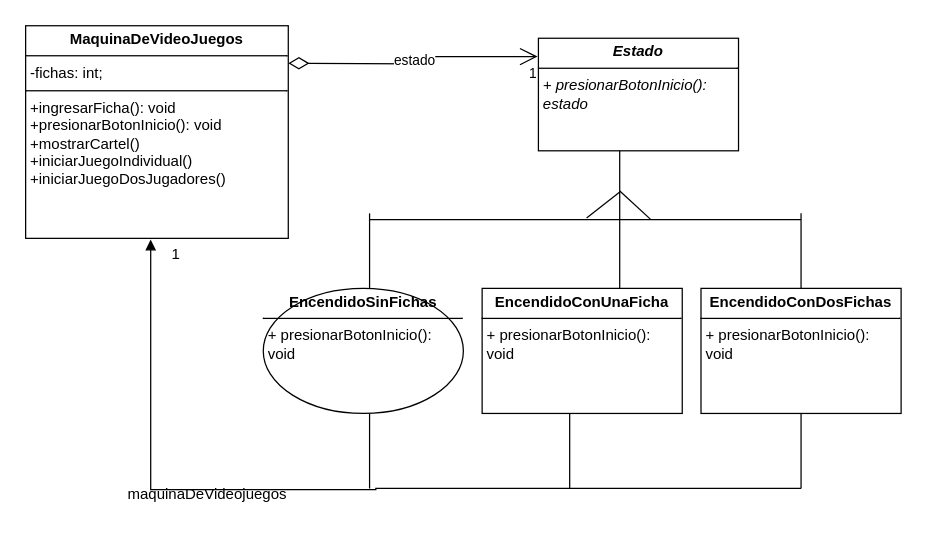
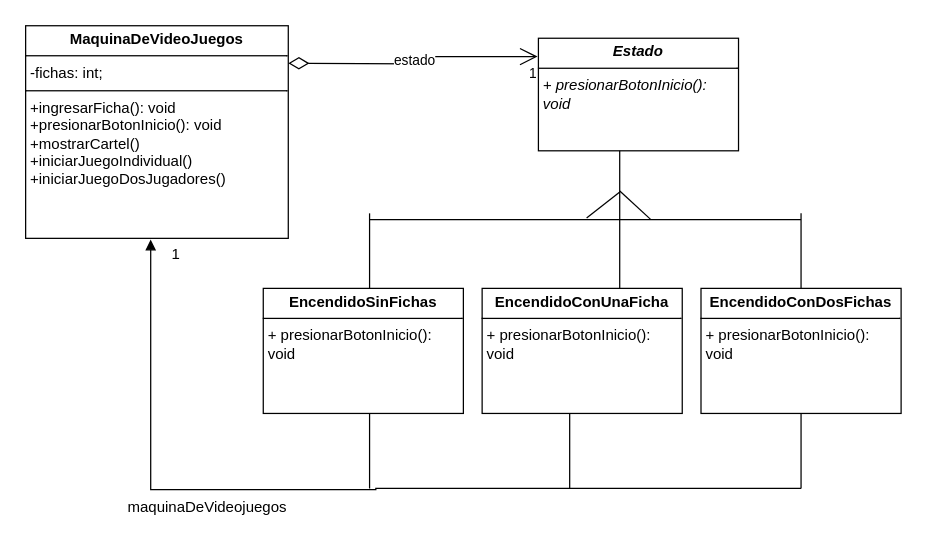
  <mxCell id="0" />
  <mxCell id="1" parent="0" />
- <mxCell id="2" value="&lt;p style=&quot;margin:0px;margin-top:4px;text-align:center;&quot;&gt;&lt;b&gt;&lt;i&gt;Estado&lt;/i&gt;&lt;/b&gt;&lt;/p&gt;&lt;hr size=&quot;1&quot; style=&quot;border-style:solid;&quot;&gt;&lt;p style=&quot;margin:0px;margin-left:4px;&quot;&gt;&lt;i&gt;+ presionarBotonInicio(): estado&lt;/i&gt;&lt;/p&gt;" style="verticalAlign=top;align=left;overflow=fill;html=1;whiteSpace=wrap;" vertex="1" parent="1"><mxGeometry x="430" y="30" width="160" height="90" as="geometry" /></mxCell>
- <mxCell id="3" value="&lt;p style=&quot;margin:0px;margin-top:4px;text-align:center;&quot;&gt;&lt;b&gt;EncendidoSinFichas&lt;/b&gt;&lt;/p&gt;&lt;hr size=&quot;1&quot; style=&quot;border-style:solid;&quot;&gt;&lt;p style=&quot;margin:0px;margin-left:4px;&quot;&gt;&lt;/p&gt;&lt;p style=&quot;margin:0px;margin-left:4px;&quot;&gt;+ presionarBotonInicio(): void&lt;/p&gt;" style="ellipse;verticalAlign=top;align=left;overflow=fill;html=1;whiteSpace=wrap;" vertex="1" parent="1"><mxGeometry x="210" y="230" width="160" height="100" as="geometry" /></mxCell>
+ <mxCell id="2" value="&lt;p style=&quot;margin:0px;margin-top:4px;text-align:center;&quot;&gt;&lt;b&gt;&lt;i&gt;Estado&lt;/i&gt;&lt;/b&gt;&lt;/p&gt;&lt;hr size=&quot;1&quot; style=&quot;border-style:solid;&quot;&gt;&lt;p style=&quot;margin:0px;margin-left:4px;&quot;&gt;&lt;i&gt;+ presionarBotonInicio(): void&lt;/i&gt;&lt;/p&gt;" style="verticalAlign=top;align=left;overflow=fill;html=1;whiteSpace=wrap;" vertex="1" parent="1"><mxGeometry x="430" y="30" width="160" height="90" as="geometry" /></mxCell>
+ <mxCell id="3" value="&lt;p style=&quot;margin:0px;margin-top:4px;text-align:center;&quot;&gt;&lt;b&gt;EncendidoSinFichas&lt;/b&gt;&lt;/p&gt;&lt;hr size=&quot;1&quot; style=&quot;border-style:solid;&quot;&gt;&lt;p style=&quot;margin:0px;margin-left:4px;&quot;&gt;&lt;/p&gt;&lt;p style=&quot;margin:0px;margin-left:4px;&quot;&gt;+ presionarBotonInicio(): void&lt;/p&gt;" style="verticalAlign=top;align=left;overflow=fill;html=1;whiteSpace=wrap;" vertex="1" parent="1"><mxGeometry x="210" y="230" width="160" height="100" as="geometry" /></mxCell>
  <mxCell id="4" value="&lt;p style=&quot;margin:0px;margin-top:4px;text-align:center;&quot;&gt;&lt;b&gt;MaquinaDeVideoJuegos&lt;/b&gt;&lt;/p&gt;&lt;hr size=&quot;1&quot; style=&quot;border-style:solid;&quot;&gt;&lt;p style=&quot;margin:0px;margin-left:4px;&quot;&gt;-fichas: int;&lt;/p&gt;&lt;hr size=&quot;1&quot; style=&quot;border-style:solid;&quot;&gt;&lt;p style=&quot;margin:0px;margin-left:4px;&quot;&gt;&lt;span style=&quot;background-color: transparent; color: light-dark(rgb(0, 0, 0), rgb(255, 255, 255));&quot;&gt;+ingresarFicha(): void&lt;/span&gt;&lt;/p&gt;&lt;p style=&quot;margin:0px;margin-left:4px;&quot;&gt;+presionarBotonInicio(): void&lt;/p&gt;&lt;p style=&quot;margin:0px;margin-left:4px;&quot;&gt;+mostrarCartel()&lt;/p&gt;&lt;p style=&quot;margin:0px;margin-left:4px;&quot;&gt;+iniciarJuegoIndividual(&lt;span style=&quot;background-color: transparent; color: light-dark(rgb(0, 0, 0), rgb(255, 255, 255));&quot;&gt;)&lt;/span&gt;&lt;/p&gt;&lt;p style=&quot;margin:0px;margin-left:4px;&quot;&gt;&lt;span style=&quot;background-color: transparent; color: light-dark(rgb(0, 0, 0), rgb(255, 255, 255));&quot;&gt;+&lt;/span&gt;&lt;span style=&quot;background-color: transparent; color: light-dark(rgb(0, 0, 0), rgb(255, 255, 255));&quot;&gt;iniciarJuegoDosJugadores()&lt;/span&gt;&lt;/p&gt;&lt;p style=&quot;margin:0px;margin-left:4px;&quot;&gt;&lt;br&gt;&lt;/p&gt;&lt;p style=&quot;margin:0px;margin-left:4px;&quot;&gt;&lt;span style=&quot;background-color: transparent; color: light-dark(rgb(0, 0, 0), rgb(255, 255, 255));&quot;&gt;&lt;br&gt;&lt;/span&gt;&lt;/p&gt;" style="verticalAlign=top;align=left;overflow=fill;html=1;whiteSpace=wrap;" vertex="1" parent="1"><mxGeometry x="20" y="20" width="210" height="170" as="geometry" /></mxCell>
  <mxCell id="5" value="estado" style="endArrow=open;html=1;endSize=12;startArrow=diamondThin;startSize=14;startFill=0;edgeStyle=orthogonalEdgeStyle;rounded=0;entryX=-0.004;entryY=0.163;entryDx=0;entryDy=0;entryPerimeter=0;" edge="1" parent="1" target="2"><mxGeometry x="0.004" relative="1" as="geometry"><mxPoint x="230" y="50" as="sourcePoint" /><mxPoint x="390" y="50" as="targetPoint" /><mxPoint as="offset" /></mxGeometry></mxCell>
  <mxCell id="6" value="1" style="edgeLabel;resizable=0;html=1;align=right;verticalAlign=top;" connectable="0" vertex="1" parent="5"><mxGeometry x="1" relative="1" as="geometry" /></mxCell>
  <mxCell id="7" value="&lt;p style=&quot;margin:0px;margin-top:4px;text-align:center;&quot;&gt;&lt;b&gt;EncendidoConUnaFicha&lt;/b&gt;&lt;/p&gt;&lt;hr size=&quot;1&quot; style=&quot;border-style:solid;&quot;&gt;&lt;p style=&quot;margin:0px;margin-left:4px;&quot;&gt;&lt;/p&gt;&lt;p style=&quot;margin:0px;margin-left:4px;&quot;&gt;+ presionarBotonInicio(): void&lt;/p&gt;&lt;p style=&quot;margin:0px;margin-left:4px;&quot;&gt;&lt;br&gt;&lt;/p&gt;" style="verticalAlign=top;align=left;overflow=fill;html=1;whiteSpace=wrap;" vertex="1" parent="1"><mxGeometry x="385" y="230" width="160" height="100" as="geometry" /></mxCell>
  <mxCell id="8" value="&lt;p style=&quot;margin:0px;margin-top:4px;text-align:center;&quot;&gt;&lt;b&gt;EncendidoConDosFichas&lt;/b&gt;&lt;/p&gt;&lt;hr size=&quot;1&quot; style=&quot;border-style:solid;&quot;&gt;&lt;p style=&quot;margin:0px;margin-left:4px;&quot;&gt;+ presionarBotonInicio(): void&lt;/p&gt;&lt;p style=&quot;margin:0px;margin-left:4px;&quot;&gt;&lt;br&gt;&lt;/p&gt;" style="verticalAlign=top;align=left;overflow=fill;html=1;whiteSpace=wrap;" vertex="1" parent="1"><mxGeometry x="560" y="230" width="160" height="100" as="geometry" /></mxCell>
  <mxCell id="9" value="" style="line;strokeWidth=1;fillColor=none;align=left;verticalAlign=middle;spacingTop=-1;spacingLeft=3;spacingRight=3;rotatable=0;labelPosition=right;points=[];portConstraint=eastwest;strokeColor=inherit;direction=south;" vertex="1" parent="1"><mxGeometry x="420" y="330" width="70" height="60" as="geometry" /></mxCell>
  <mxCell id="10" value="" style="line;strokeWidth=1;fillColor=none;align=left;verticalAlign=middle;spacingTop=-1;spacingLeft=3;spacingRight=3;rotatable=0;labelPosition=right;points=[];portConstraint=eastwest;strokeColor=inherit;direction=south;" vertex="1" parent="1"><mxGeometry x="460" y="120" width="70" height="110" as="geometry" /></mxCell>
  <mxCell id="11" value="" style="endArrow=block;endFill=1;html=1;edgeStyle=orthogonalEdgeStyle;align=left;verticalAlign=top;rounded=0;exitX=1;exitY=0.5;exitDx=0;exitDy=0;exitPerimeter=0;" edge="1" parent="1" source="14"><mxGeometry x="-1" relative="1" as="geometry"><mxPoint x="250" y="390" as="sourcePoint" /><mxPoint x="120" y="191" as="targetPoint" /><Array as="points"><mxPoint x="300" y="390" /><mxPoint x="300" y="391" /><mxPoint x="120" y="391" /></Array></mxGeometry></mxCell>
- <mxCell id="12" value="maquinaDeVideojuegos" style="text;html=1;align=center;verticalAlign=middle;resizable=0;points=[];autosize=1;strokeColor=none;fillColor=none;" vertex="1" parent="1"><mxGeometry x="90" y="380" width="150" height="30" as="geometry" /></mxCell>
+ <mxCell id="12" value="maquinaDeVideojuegos" style="text;html=1;align=center;verticalAlign=middle;resizable=0;points=[];autosize=1;strokeColor=none;fillColor=none;" vertex="1" parent="1"><mxGeometry x="90" y="390" width="150" height="30" as="geometry" /></mxCell>
  <mxCell id="13" value="1" style="text;html=1;align=center;verticalAlign=middle;resizable=0;points=[];autosize=1;strokeColor=none;fillColor=none;" vertex="1" parent="1"><mxGeometry x="125" y="188" width="30" height="30" as="geometry" /></mxCell>
  <mxCell id="14" value="" style="line;strokeWidth=1;fillColor=none;align=left;verticalAlign=middle;spacingTop=-1;spacingLeft=3;spacingRight=3;rotatable=0;labelPosition=right;points=[];portConstraint=eastwest;strokeColor=inherit;direction=south;" vertex="1" parent="1"><mxGeometry x="605" y="330" width="70" height="60" as="geometry" /></mxCell>
  <mxCell id="15" value="" style="line;strokeWidth=1;fillColor=none;align=left;verticalAlign=middle;spacingTop=-1;spacingLeft=3;spacingRight=3;rotatable=0;labelPosition=right;points=[];portConstraint=eastwest;strokeColor=inherit;direction=south;" vertex="1" parent="1"><mxGeometry x="260" y="330" width="70" height="60" as="geometry" /></mxCell>
  <mxCell id="16" value="" style="line;strokeWidth=1;fillColor=none;align=left;verticalAlign=middle;spacingTop=-1;spacingLeft=3;spacingRight=3;rotatable=0;labelPosition=right;points=[];portConstraint=eastwest;strokeColor=inherit;direction=south;" vertex="1" parent="1"><mxGeometry x="605" y="170" width="70" height="60" as="geometry" /></mxCell>
  <mxCell id="17" value="" style="line;strokeWidth=1;fillColor=none;align=left;verticalAlign=middle;spacingTop=-1;spacingLeft=3;spacingRight=3;rotatable=0;labelPosition=right;points=[];portConstraint=eastwest;strokeColor=inherit;direction=south;" vertex="1" parent="1"><mxGeometry x="260" y="170" width="70" height="60" as="geometry" /></mxCell>
  <mxCell id="18" value="" style="line;strokeWidth=1;fillColor=none;align=left;verticalAlign=middle;spacingTop=-1;spacingLeft=3;spacingRight=3;rotatable=0;labelPosition=right;points=[];portConstraint=eastwest;strokeColor=inherit;direction=west;" vertex="1" parent="1"><mxGeometry x="295" y="140" width="345" height="70" as="geometry" /></mxCell>
  <mxCell id="19" value="" style="endArrow=none;html=1;rounded=0;entryX=0.3;entryY=0.499;entryDx=0;entryDy=0;entryPerimeter=0;exitX=0.497;exitY=0.519;exitDx=0;exitDy=0;exitPerimeter=0;" edge="1" parent="1" source="18" target="10"><mxGeometry width="50" height="50" relative="1" as="geometry"><mxPoint x="467.5" y="180" as="sourcePoint" /><mxPoint x="490" y="160" as="targetPoint" /></mxGeometry></mxCell>
  <mxCell id="20" value="" style="endArrow=none;html=1;rounded=0;entryX=0.292;entryY=0.499;entryDx=0;entryDy=0;entryPerimeter=0;exitX=0.348;exitY=0.5;exitDx=0;exitDy=0;exitPerimeter=0;" edge="1" parent="1" source="18" target="10"><mxGeometry width="50" height="50" relative="1" as="geometry"><mxPoint x="523" y="173" as="sourcePoint" /><mxPoint x="497" y="160" as="targetPoint" /></mxGeometry></mxCell>
